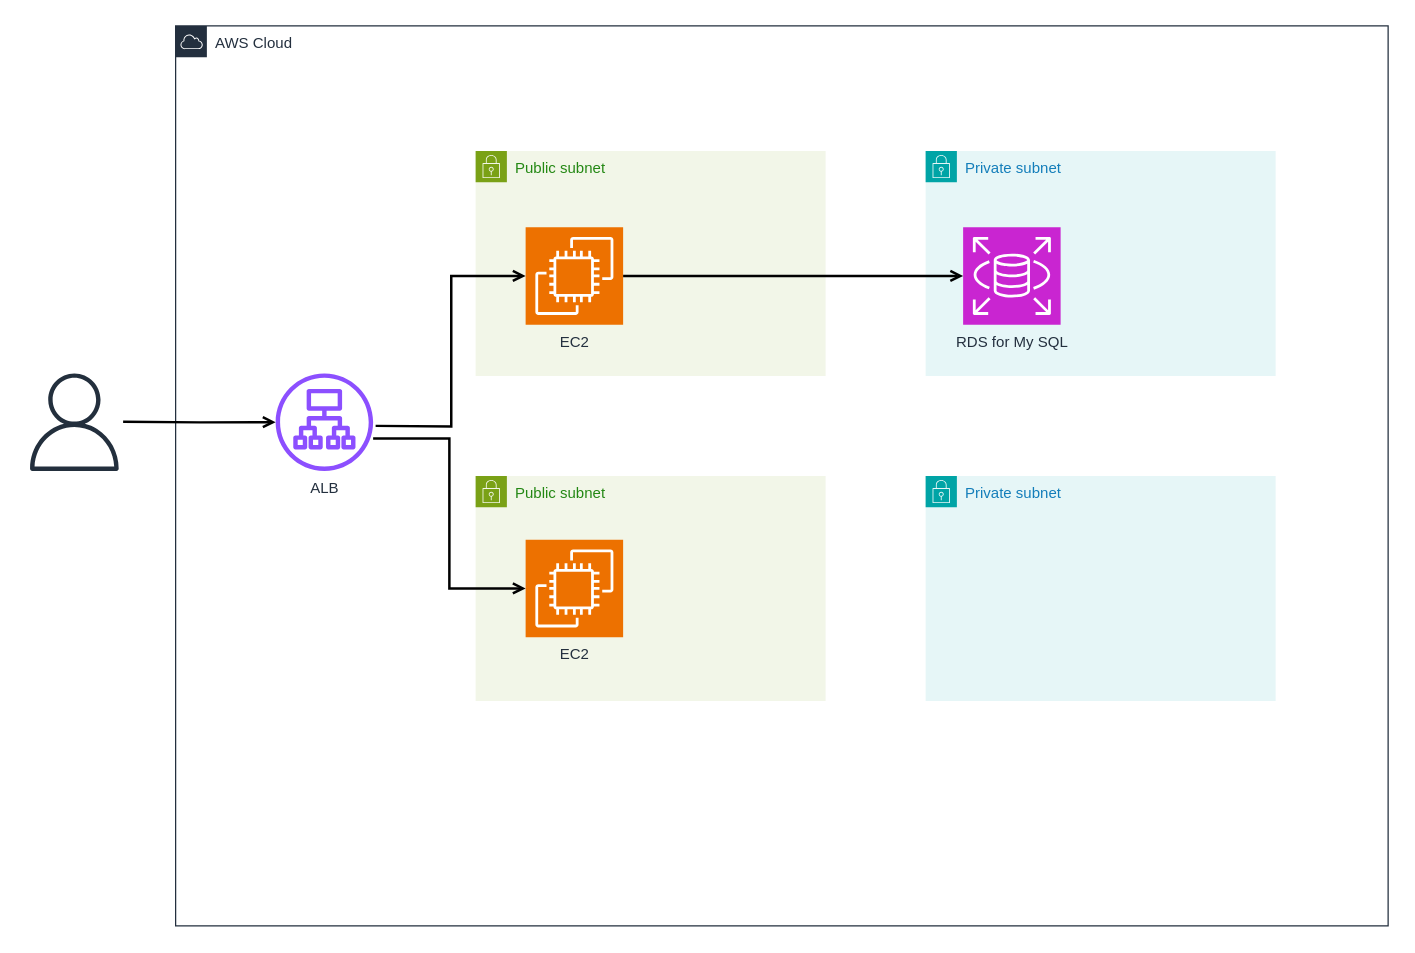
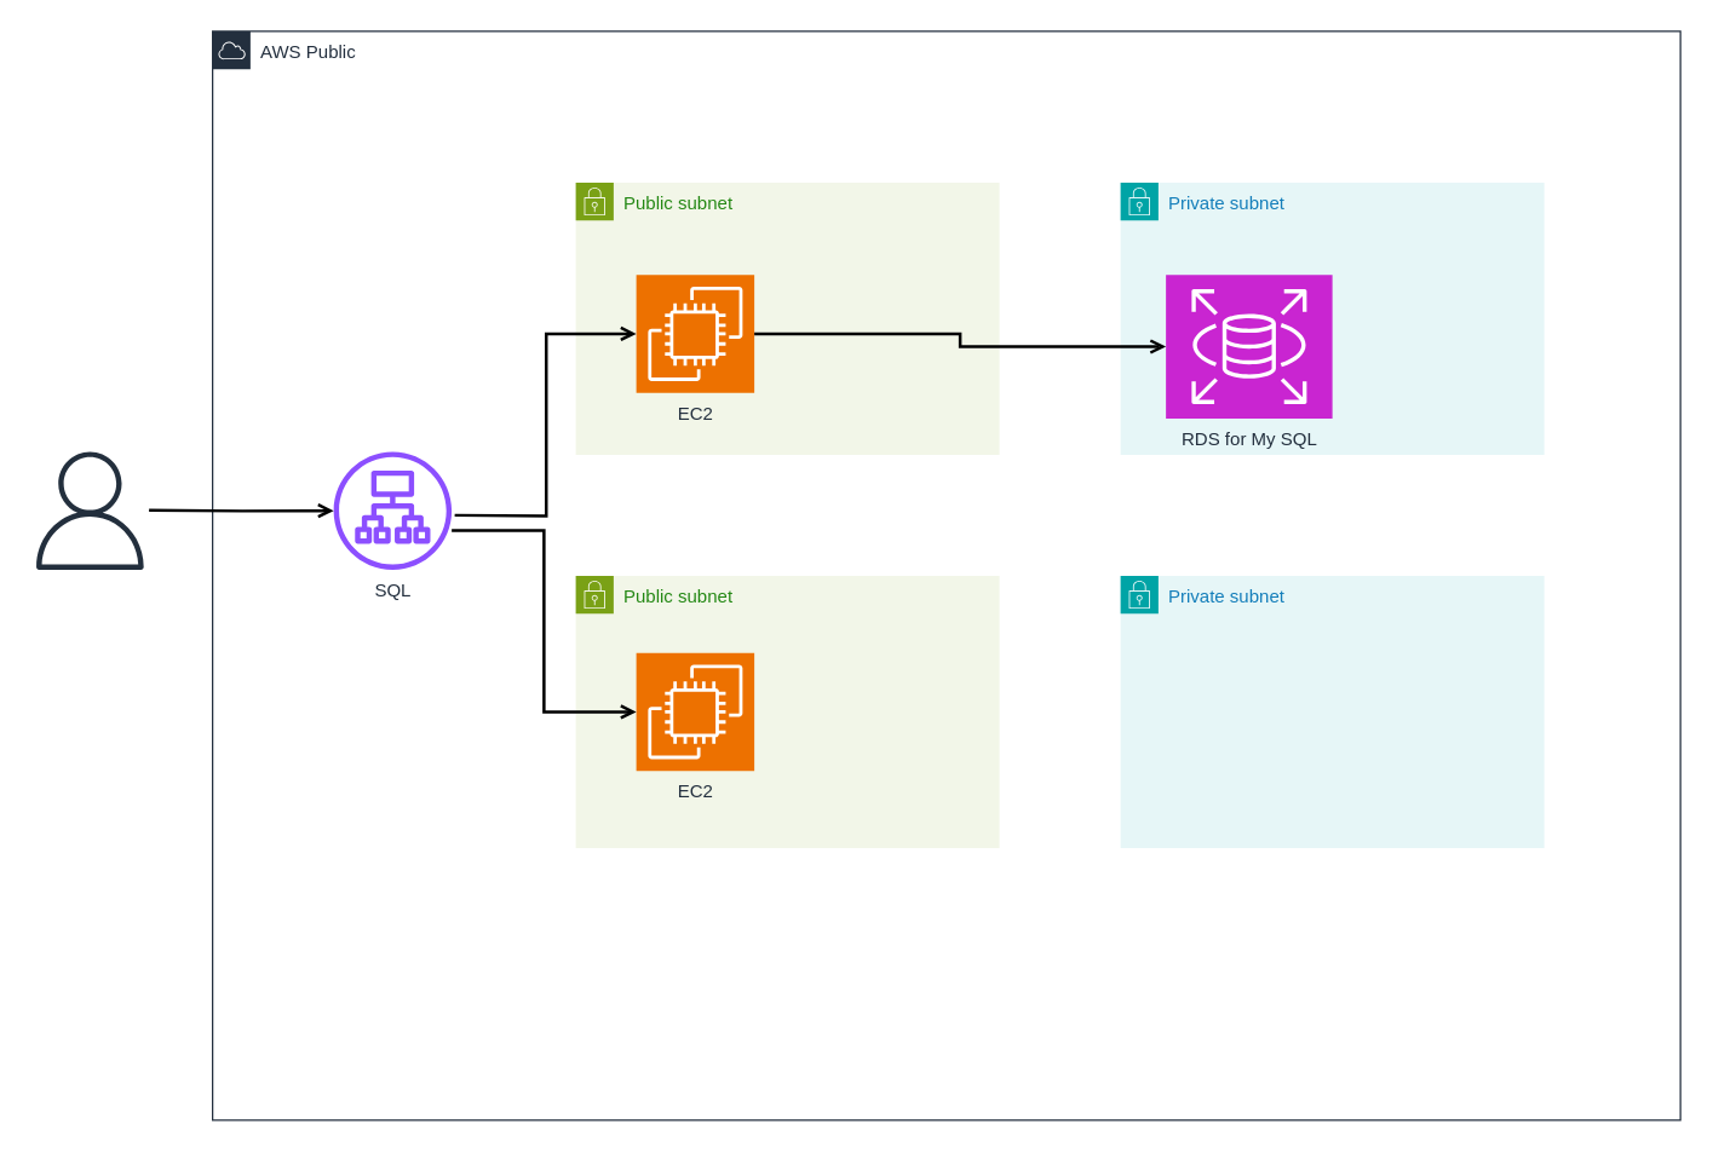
  <mxCell id="0" />
  <mxCell id="1" parent="0" />
- <mxCell id="2" value="ALB" style="sketch=0;outlineConnect=0;fontColor=#232F3E;gradientColor=none;fillColor=#8C4FFF;strokeColor=none;dashed=0;verticalLabelPosition=bottom;verticalAlign=top;align=center;html=1;fontSize=12;fontStyle=0;aspect=fixed;pointerEvents=1;shape=mxgraph.aws4.application_load_balancer;" vertex="1" parent="1"><mxGeometry x="220" y="298" width="78" height="78" as="geometry" /></mxCell>
+ <mxCell id="2" value="SQL" style="sketch=0;outlineConnect=0;fontColor=#232F3E;gradientColor=none;fillColor=#8C4FFF;strokeColor=none;dashed=0;verticalLabelPosition=bottom;verticalAlign=top;align=center;html=1;fontSize=12;fontStyle=0;aspect=fixed;pointerEvents=1;shape=mxgraph.aws4.application_load_balancer;" vertex="1" parent="1"><mxGeometry x="220" y="298" width="78" height="78" as="geometry" /></mxCell>
  <mxCell id="3" value="" style="sketch=0;outlineConnect=0;fontColor=#232F3E;gradientColor=none;fillColor=#232F3D;strokeColor=none;dashed=0;verticalLabelPosition=bottom;verticalAlign=top;align=center;html=1;fontSize=12;fontStyle=0;aspect=fixed;pointerEvents=1;shape=mxgraph.aws4.user;" vertex="1" parent="1"><mxGeometry x="20" y="298" width="78" height="78" as="geometry" /></mxCell>
- <mxCell id="4" value="AWS Cloud" style="points=[[0,0],[0.25,0],[0.5,0],[0.75,0],[1,0],[1,0.25],[1,0.5],[1,0.75],[1,1],[0.75,1],[0.5,1],[0.25,1],[0,1],[0,0.75],[0,0.5],[0,0.25]];outlineConnect=0;gradientColor=none;html=1;whiteSpace=wrap;fontSize=12;fontStyle=0;container=1;pointerEvents=0;collapsible=0;recursiveResize=0;shape=mxgraph.aws4.group;grIcon=mxgraph.aws4.group_aws_cloud;strokeColor=#232F3E;fillColor=none;verticalAlign=top;align=left;spacingLeft=30;fontColor=#232F3E;dashed=0;" vertex="1" parent="1"><mxGeometry x="140" y="20" width="970" height="720" as="geometry" /></mxCell>
+ <mxCell id="4" value="AWS Public" style="points=[[0,0],[0.25,0],[0.5,0],[0.75,0],[1,0],[1,0.25],[1,0.5],[1,0.75],[1,1],[0.75,1],[0.5,1],[0.25,1],[0,1],[0,0.75],[0,0.5],[0,0.25]];outlineConnect=0;gradientColor=none;html=1;whiteSpace=wrap;fontSize=12;fontStyle=0;container=1;pointerEvents=0;collapsible=0;recursiveResize=0;shape=mxgraph.aws4.group;grIcon=mxgraph.aws4.group_aws_cloud;strokeColor=#232F3E;fillColor=none;verticalAlign=top;align=left;spacingLeft=30;fontColor=#232F3E;dashed=0;" vertex="1" parent="1"><mxGeometry x="140" y="20" width="970" height="720" as="geometry" /></mxCell>
  <mxCell id="5" value="Public subnet" style="points=[[0,0],[0.25,0],[0.5,0],[0.75,0],[1,0],[1,0.25],[1,0.5],[1,0.75],[1,1],[0.75,1],[0.5,1],[0.25,1],[0,1],[0,0.75],[0,0.5],[0,0.25]];outlineConnect=0;gradientColor=none;html=1;whiteSpace=wrap;fontSize=12;fontStyle=0;container=1;pointerEvents=0;collapsible=0;recursiveResize=0;shape=mxgraph.aws4.group;grIcon=mxgraph.aws4.group_security_group;grStroke=0;strokeColor=#7AA116;fillColor=#F2F6E8;verticalAlign=top;align=left;spacingLeft=30;fontColor=#248814;dashed=0;" vertex="1" parent="4"><mxGeometry x="240" y="360" width="280" height="180" as="geometry" /></mxCell>
  <mxCell id="6" value="EC2" style="sketch=0;points=[[0,0,0],[0.25,0,0],[0.5,0,0],[0.75,0,0],[1,0,0],[0,1,0],[0.25,1,0],[0.5,1,0],[0.75,1,0],[1,1,0],[0,0.25,0],[0,0.5,0],[0,0.75,0],[1,0.25,0],[1,0.5,0],[1,0.75,0]];outlineConnect=0;fontColor=#232F3E;fillColor=#ED7100;strokeColor=#ffffff;dashed=0;verticalLabelPosition=bottom;verticalAlign=top;align=center;html=1;fontSize=12;fontStyle=0;aspect=fixed;shape=mxgraph.aws4.resourceIcon;resIcon=mxgraph.aws4.ec2;" vertex="1" parent="5"><mxGeometry x="40" y="51" width="78" height="78" as="geometry" /></mxCell>
  <mxCell id="7" value="Public subnet" style="points=[[0,0],[0.25,0],[0.5,0],[0.75,0],[1,0],[1,0.25],[1,0.5],[1,0.75],[1,1],[0.75,1],[0.5,1],[0.25,1],[0,1],[0,0.75],[0,0.5],[0,0.25]];outlineConnect=0;gradientColor=none;html=1;whiteSpace=wrap;fontSize=12;fontStyle=0;container=1;pointerEvents=0;collapsible=0;recursiveResize=0;shape=mxgraph.aws4.group;grIcon=mxgraph.aws4.group_security_group;grStroke=0;strokeColor=#7AA116;fillColor=#F2F6E8;verticalAlign=top;align=left;spacingLeft=30;fontColor=#248814;dashed=0;" vertex="1" parent="4"><mxGeometry x="240" y="100" width="280" height="180" as="geometry" /></mxCell>
  <mxCell id="8" style="edgeStyle=orthogonalEdgeStyle;rounded=0;orthogonalLoop=1;jettySize=auto;html=1;endArrow=open;endFill=0;strokeWidth=2;" parent="4" target="2" edge="1"><mxGeometry relative="1" as="geometry"><mxPoint x="-41.998" y="316.66" as="sourcePoint" /><mxPoint x="693.018" y="316.66" as="targetPoint" /></mxGeometry></mxCell>
  <mxCell id="9" value="EC2" style="sketch=0;points=[[0,0,0],[0.25,0,0],[0.5,0,0],[0.75,0,0],[1,0,0],[0,1,0],[0.25,1,0],[0.5,1,0],[0.75,1,0],[1,1,0],[0,0.25,0],[0,0.5,0],[0,0.75,0],[1,0.25,0],[1,0.5,0],[1,0.75,0]];outlineConnect=0;fontColor=#232F3E;fillColor=#ED7100;strokeColor=#ffffff;dashed=0;verticalLabelPosition=bottom;verticalAlign=top;align=center;html=1;fontSize=12;fontStyle=0;aspect=fixed;shape=mxgraph.aws4.resourceIcon;resIcon=mxgraph.aws4.ec2;" vertex="1" parent="4"><mxGeometry x="280" y="161" width="78" height="78" as="geometry" /></mxCell>
  <mxCell id="10" value="Private subnet" style="points=[[0,0],[0.25,0],[0.5,0],[0.75,0],[1,0],[1,0.25],[1,0.5],[1,0.75],[1,1],[0.75,1],[0.5,1],[0.25,1],[0,1],[0,0.75],[0,0.5],[0,0.25]];outlineConnect=0;gradientColor=none;html=1;whiteSpace=wrap;fontSize=12;fontStyle=0;container=1;pointerEvents=0;collapsible=0;recursiveResize=0;shape=mxgraph.aws4.group;grIcon=mxgraph.aws4.group_security_group;grStroke=0;strokeColor=#00A4A6;fillColor=#E6F6F7;verticalAlign=top;align=left;spacingLeft=30;fontColor=#147EBA;dashed=0;" vertex="1" parent="4"><mxGeometry x="600" y="100" width="280" height="180" as="geometry" /></mxCell>
- <mxCell id="11" value="RDS for My SQL" style="sketch=0;points=[[0,0,0],[0.25,0,0],[0.5,0,0],[0.75,0,0],[1,0,0],[0,1,0],[0.25,1,0],[0.5,1,0],[0.75,1,0],[1,1,0],[0,0.25,0],[0,0.5,0],[0,0.75,0],[1,0.25,0],[1,0.5,0],[1,0.75,0]];outlineConnect=0;fontColor=#232F3E;fillColor=#C925D1;strokeColor=#ffffff;dashed=0;verticalLabelPosition=bottom;verticalAlign=top;align=center;html=1;fontSize=12;fontStyle=0;aspect=fixed;shape=mxgraph.aws4.resourceIcon;resIcon=mxgraph.aws4.rds;" vertex="1" parent="10"><mxGeometry x="30" y="61" width="78" height="78" as="geometry" /></mxCell>
+ <mxCell id="11" value="RDS for My SQL" style="sketch=0;points=[[0,0,0],[0.25,0,0],[0.5,0,0],[0.75,0,0],[1,0,0],[0,1,0],[0.25,1,0],[0.5,1,0],[0.75,1,0],[1,1,0],[0,0.25,0],[0,0.5,0],[0,0.75,0],[1,0.25,0],[1,0.5,0],[1,0.75,0]];outlineConnect=0;fontColor=#232F3E;fillColor=#C925D1;strokeColor=#ffffff;dashed=0;verticalLabelPosition=bottom;verticalAlign=top;align=center;html=1;fontSize=12;fontStyle=0;aspect=fixed;shape=mxgraph.aws4.resourceIcon;resIcon=mxgraph.aws4.rds;" vertex="1" parent="10"><mxGeometry x="30" y="61" width="110" height="95" as="geometry" /></mxCell>
  <mxCell id="12" value="Private subnet" style="points=[[0,0],[0.25,0],[0.5,0],[0.75,0],[1,0],[1,0.25],[1,0.5],[1,0.75],[1,1],[0.75,1],[0.5,1],[0.25,1],[0,1],[0,0.75],[0,0.5],[0,0.25]];outlineConnect=0;gradientColor=none;html=1;whiteSpace=wrap;fontSize=12;fontStyle=0;container=1;pointerEvents=0;collapsible=0;recursiveResize=0;shape=mxgraph.aws4.group;grIcon=mxgraph.aws4.group_security_group;grStroke=0;strokeColor=#00A4A6;fillColor=#E6F6F7;verticalAlign=top;align=left;spacingLeft=30;fontColor=#147EBA;dashed=0;" vertex="1" parent="4"><mxGeometry x="600" y="360" width="280" height="180" as="geometry" /></mxCell>
  <mxCell id="13" style="edgeStyle=orthogonalEdgeStyle;rounded=0;orthogonalLoop=1;jettySize=auto;html=1;endArrow=open;endFill=0;strokeWidth=2;entryX=0;entryY=0.5;entryDx=0;entryDy=0;entryPerimeter=0;" edge="1" parent="4" target="9"><mxGeometry relative="1" as="geometry"><mxPoint x="160.002" y="320" as="sourcePoint" /><mxPoint x="282" y="320.34" as="targetPoint" /></mxGeometry></mxCell>
  <mxCell id="14" style="edgeStyle=orthogonalEdgeStyle;rounded=0;orthogonalLoop=1;jettySize=auto;html=1;endArrow=open;endFill=0;strokeWidth=2;entryX=0;entryY=0.5;entryDx=0;entryDy=0;entryPerimeter=0;exitX=1;exitY=0.5;exitDx=0;exitDy=0;exitPerimeter=0;" edge="1" parent="4" source="9" target="11"><mxGeometry relative="1" as="geometry"><mxPoint x="170.002" y="330" as="sourcePoint" /><mxPoint x="290" y="210" as="targetPoint" /></mxGeometry></mxCell>
  <mxCell id="15" style="edgeStyle=orthogonalEdgeStyle;rounded=0;orthogonalLoop=1;jettySize=auto;html=1;endArrow=open;endFill=0;strokeWidth=2;entryX=0;entryY=0.5;entryDx=0;entryDy=0;entryPerimeter=0;" edge="1" parent="1" source="2" target="6"><mxGeometry relative="1" as="geometry"><mxPoint x="310.002" y="350" as="sourcePoint" /><mxPoint x="430" y="230" as="targetPoint" /><Array as="points"><mxPoint x="359" y="350" /><mxPoint x="359" y="470" /></Array></mxGeometry></mxCell>
